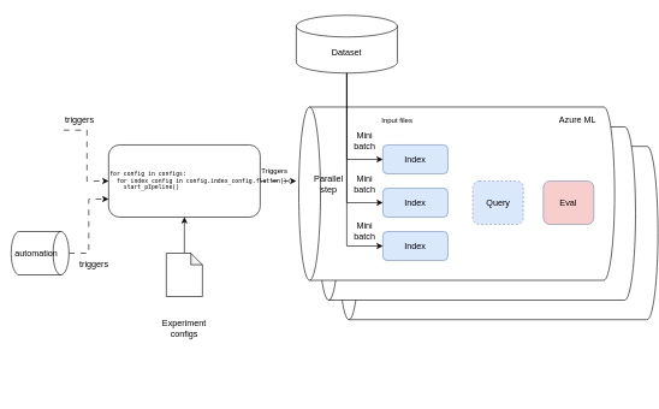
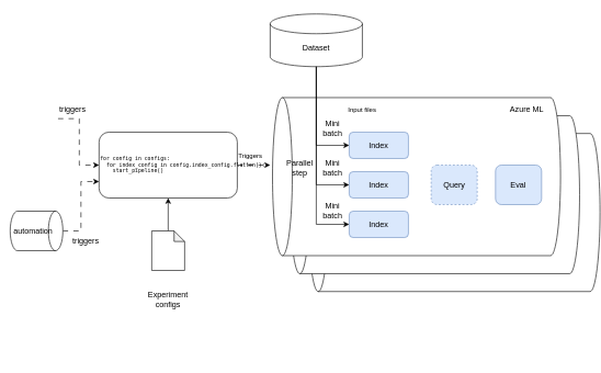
  <mxCell id="0" />
  <mxCell id="1" parent="0" />
  <mxCell id="2" value="" style="shape=cylinder3;whiteSpace=wrap;html=1;boundedLbl=1;backgroundOutline=1;size=15;rotation=-90;" parent="1" vertex="1"><mxGeometry x="569.5" y="100.5" width="240" height="443" as="geometry" /></mxCell>
  <mxCell id="3" value="" style="shape=cylinder3;whiteSpace=wrap;html=1;boundedLbl=1;backgroundOutline=1;size=15;rotation=-90;" parent="1" vertex="1"><mxGeometry x="540" y="75" width="240" height="440" as="geometry" /></mxCell>
  <mxCell id="4" value="" style="shape=cylinder3;whiteSpace=wrap;html=1;boundedLbl=1;backgroundOutline=1;size=15;rotation=-90;" parent="1" vertex="1"><mxGeometry x="512.25" y="48.75" width="240" height="437.5" as="geometry" /></mxCell>
  <mxCell id="5" style="edgeStyle=orthogonalEdgeStyle;rounded=0;orthogonalLoop=1;jettySize=auto;html=1;exitX=0.128;exitY=0.982;exitDx=0;exitDy=0;exitPerimeter=0;entryX=0;entryY=0.5;entryDx=0;entryDy=0;dashed=1;dashPattern=8 8;" parent="1" source="15" target="10" edge="1"><mxGeometry relative="1" as="geometry"><Array as="points"><mxPoint x="120" y="180" /><mxPoint x="120" y="250" /></Array></mxGeometry></mxCell>
  <mxCell id="6" style="edgeStyle=orthogonalEdgeStyle;rounded=0;orthogonalLoop=1;jettySize=auto;html=1;exitX=0.5;exitY=0;exitDx=0;exitDy=0;exitPerimeter=0;entryX=0;entryY=0.75;entryDx=0;entryDy=0;dashed=1;dashPattern=8 8;" parent="1" source="7" target="10" edge="1"><mxGeometry relative="1" as="geometry" /></mxCell>
  <mxCell id="7" value="" style="shape=cylinder3;whiteSpace=wrap;html=1;boundedLbl=1;backgroundOutline=1;size=11;rotation=90;" parent="1" vertex="1"><mxGeometry x="25" y="310" width="60" height="80" as="geometry" /></mxCell>
  <mxCell id="8" value="automation" style="text;html=1;strokeColor=none;fillColor=none;align=center;verticalAlign=middle;whiteSpace=wrap;rounded=0;" parent="1" vertex="1"><mxGeometry x="20" y="335" width="60" height="30" as="geometry" /></mxCell>
  <mxCell id="9" style="edgeStyle=orthogonalEdgeStyle;rounded=0;orthogonalLoop=1;jettySize=auto;html=1;exitX=1;exitY=0.5;exitDx=0;exitDy=0;dashed=1;dashPattern=8 8;" parent="1" source="10" edge="1"><mxGeometry relative="1" as="geometry"><mxPoint x="410" y="250" as="targetPoint" /></mxGeometry></mxCell>
  <mxCell id="10" value="&lt;pre style=&quot;font-size: 8px;&quot;&gt;for config in configs:&lt;br&gt;  for index_config in config.index_config.flatten():&lt;br&gt;    start_pipeline()&lt;/pre&gt;" style="rounded=1;whiteSpace=wrap;html=1;align=left;" parent="1" vertex="1"><mxGeometry x="150" y="200" width="210" height="100" as="geometry" /></mxCell>
  <mxCell id="11" style="edgeStyle=orthogonalEdgeStyle;rounded=0;orthogonalLoop=1;jettySize=auto;html=1;exitX=0.5;exitY=0;exitDx=0;exitDy=0;exitPerimeter=0;entryX=0.5;entryY=1;entryDx=0;entryDy=0;" edge="1" parent="1" source="12" target="10"><mxGeometry relative="1" as="geometry" /></mxCell>
  <mxCell id="12" value="" style="shape=note;whiteSpace=wrap;html=1;backgroundOutline=1;darkOpacity=0.05;size=16;" parent="1" vertex="1"><mxGeometry x="230" y="350" width="50" height="60" as="geometry" /></mxCell>
  <mxCell id="13" value="Experiment configs" style="text;html=1;strokeColor=none;fillColor=none;align=center;verticalAlign=middle;whiteSpace=wrap;rounded=0;" parent="1" vertex="1"><mxGeometry x="225" y="440" width="60" height="30" as="geometry" /></mxCell>
  <mxCell id="14" value="Dataset" style="shape=cylinder3;whiteSpace=wrap;html=1;boundedLbl=1;backgroundOutline=1;size=15;" parent="1" vertex="1"><mxGeometry x="410" y="20.5" width="140" height="80" as="geometry" /></mxCell>
  <mxCell id="15" value="triggers" style="text;html=1;strokeColor=none;fillColor=none;align=center;verticalAlign=middle;whiteSpace=wrap;rounded=0;" parent="1" vertex="1"><mxGeometry x="80" y="150" width="60" height="30" as="geometry" /></mxCell>
  <mxCell id="16" style="edgeStyle=orthogonalEdgeStyle;rounded=0;orthogonalLoop=1;jettySize=auto;html=1;exitX=0.5;exitY=1;exitDx=0;exitDy=0;" parent="1" source="15" target="15" edge="1"><mxGeometry relative="1" as="geometry" /></mxCell>
  <mxCell id="17" value="triggers" style="text;html=1;strokeColor=none;fillColor=none;align=center;verticalAlign=middle;whiteSpace=wrap;rounded=0;" parent="1" vertex="1"><mxGeometry x="100" y="350" width="60" height="30" as="geometry" /></mxCell>
  <mxCell id="18" value="Index" style="rounded=1;whiteSpace=wrap;html=1;fillColor=#dae8fc;strokeColor=#6c8ebf;" parent="1" vertex="1"><mxGeometry x="530" y="200" width="90" height="40" as="geometry" /></mxCell>
  <mxCell id="19" value="&lt;font style=&quot;font-size: 10px;&quot;&gt;Input files&lt;/font&gt;" style="text;html=1;strokeColor=none;fillColor=none;align=center;verticalAlign=middle;whiteSpace=wrap;rounded=0;" parent="1" vertex="1"><mxGeometry x="520" y="150" width="60" height="30" as="geometry" /></mxCell>
  <mxCell id="20" value="Query" style="rounded=1;whiteSpace=wrap;html=1;fillColor=#dae8fc;strokeColor=#6c8ebf;dashed=1;" parent="1" vertex="1"><mxGeometry x="654.5" y="250" width="70" height="60" as="geometry" /></mxCell>
- <mxCell id="21" value="Eval" style="rounded=1;whiteSpace=wrap;html=1;fillColor=#f8cecc;strokeColor=#6c8ebf;" parent="1" vertex="1"><mxGeometry x="752.25" y="250" width="70" height="60" as="geometry" /></mxCell>
+ <mxCell id="21" value="Eval" style="rounded=1;whiteSpace=wrap;html=1;fillColor=#dae8fc;strokeColor=#6c8ebf;" parent="1" vertex="1"><mxGeometry x="752.25" y="250" width="70" height="60" as="geometry" /></mxCell>
  <mxCell id="22" value="&lt;font style=&quot;font-size: 10px;&quot;&gt;Triggers&lt;/font&gt;" style="text;html=1;strokeColor=none;fillColor=none;align=center;verticalAlign=middle;whiteSpace=wrap;rounded=0;" parent="1" vertex="1"><mxGeometry x="350" y="220" width="60" height="30" as="geometry" /></mxCell>
  <mxCell id="23" value="Azure ML" style="text;html=1;strokeColor=none;fillColor=none;align=center;verticalAlign=middle;whiteSpace=wrap;rounded=0;" parent="1" vertex="1"><mxGeometry x="760" y="150" width="80" height="30" as="geometry" /></mxCell>
  <mxCell id="24" value="Index" style="rounded=1;whiteSpace=wrap;html=1;fillColor=#dae8fc;strokeColor=#6c8ebf;" parent="1" vertex="1"><mxGeometry x="530" y="260" width="90" height="40" as="geometry" /></mxCell>
  <mxCell id="25" value="Index" style="rounded=1;whiteSpace=wrap;html=1;fillColor=#dae8fc;strokeColor=#6c8ebf;" parent="1" vertex="1"><mxGeometry x="530" y="320" width="90" height="40" as="geometry" /></mxCell>
  <mxCell id="26" value="Parallel step" style="text;html=1;strokeColor=none;fillColor=none;align=center;verticalAlign=middle;whiteSpace=wrap;rounded=0;" parent="1" vertex="1"><mxGeometry x="430" y="240" width="50" height="30" as="geometry" /></mxCell>
  <mxCell id="27" value="" style="endArrow=classic;html=1;rounded=0;exitX=0.5;exitY=1;exitDx=0;exitDy=0;exitPerimeter=0;entryX=0;entryY=0.5;entryDx=0;entryDy=0;" parent="1" source="14" target="18" edge="1"><mxGeometry width="50" height="50" relative="1" as="geometry"><mxPoint x="790" y="250" as="sourcePoint" /><mxPoint x="840" y="200" as="targetPoint" /><Array as="points"><mxPoint x="480" y="220" /></Array></mxGeometry></mxCell>
  <mxCell id="28" value="" style="endArrow=classic;html=1;rounded=0;exitX=0.5;exitY=1;exitDx=0;exitDy=0;exitPerimeter=0;entryX=0;entryY=0.5;entryDx=0;entryDy=0;" parent="1" source="14" target="24" edge="1"><mxGeometry width="50" height="50" relative="1" as="geometry"><mxPoint x="790" y="250" as="sourcePoint" /><mxPoint x="840" y="200" as="targetPoint" /><Array as="points"><mxPoint x="480" y="280" /></Array></mxGeometry></mxCell>
  <mxCell id="29" value="" style="endArrow=classic;html=1;rounded=0;exitX=0.5;exitY=1;exitDx=0;exitDy=0;exitPerimeter=0;entryX=0;entryY=0.5;entryDx=0;entryDy=0;" parent="1" source="14" target="25" edge="1"><mxGeometry width="50" height="50" relative="1" as="geometry"><mxPoint x="600" y="120" as="sourcePoint" /><mxPoint x="650" y="70" as="targetPoint" /><Array as="points"><mxPoint x="480" y="340" /></Array></mxGeometry></mxCell>
  <mxCell id="30" value="Mini batch" style="text;html=1;strokeColor=none;fillColor=none;align=center;verticalAlign=middle;whiteSpace=wrap;rounded=0;" parent="1" vertex="1"><mxGeometry x="480" y="180" width="50" height="30" as="geometry" /></mxCell>
  <mxCell id="31" value="Mini batch" style="text;html=1;strokeColor=none;fillColor=none;align=center;verticalAlign=middle;whiteSpace=wrap;rounded=0;" parent="1" vertex="1"><mxGeometry x="480" y="240" width="50" height="30" as="geometry" /></mxCell>
  <mxCell id="32" value="Mini batch" style="text;html=1;strokeColor=none;fillColor=none;align=center;verticalAlign=middle;whiteSpace=wrap;rounded=0;" parent="1" vertex="1"><mxGeometry x="480" y="305" width="50" height="30" as="geometry" /></mxCell>
